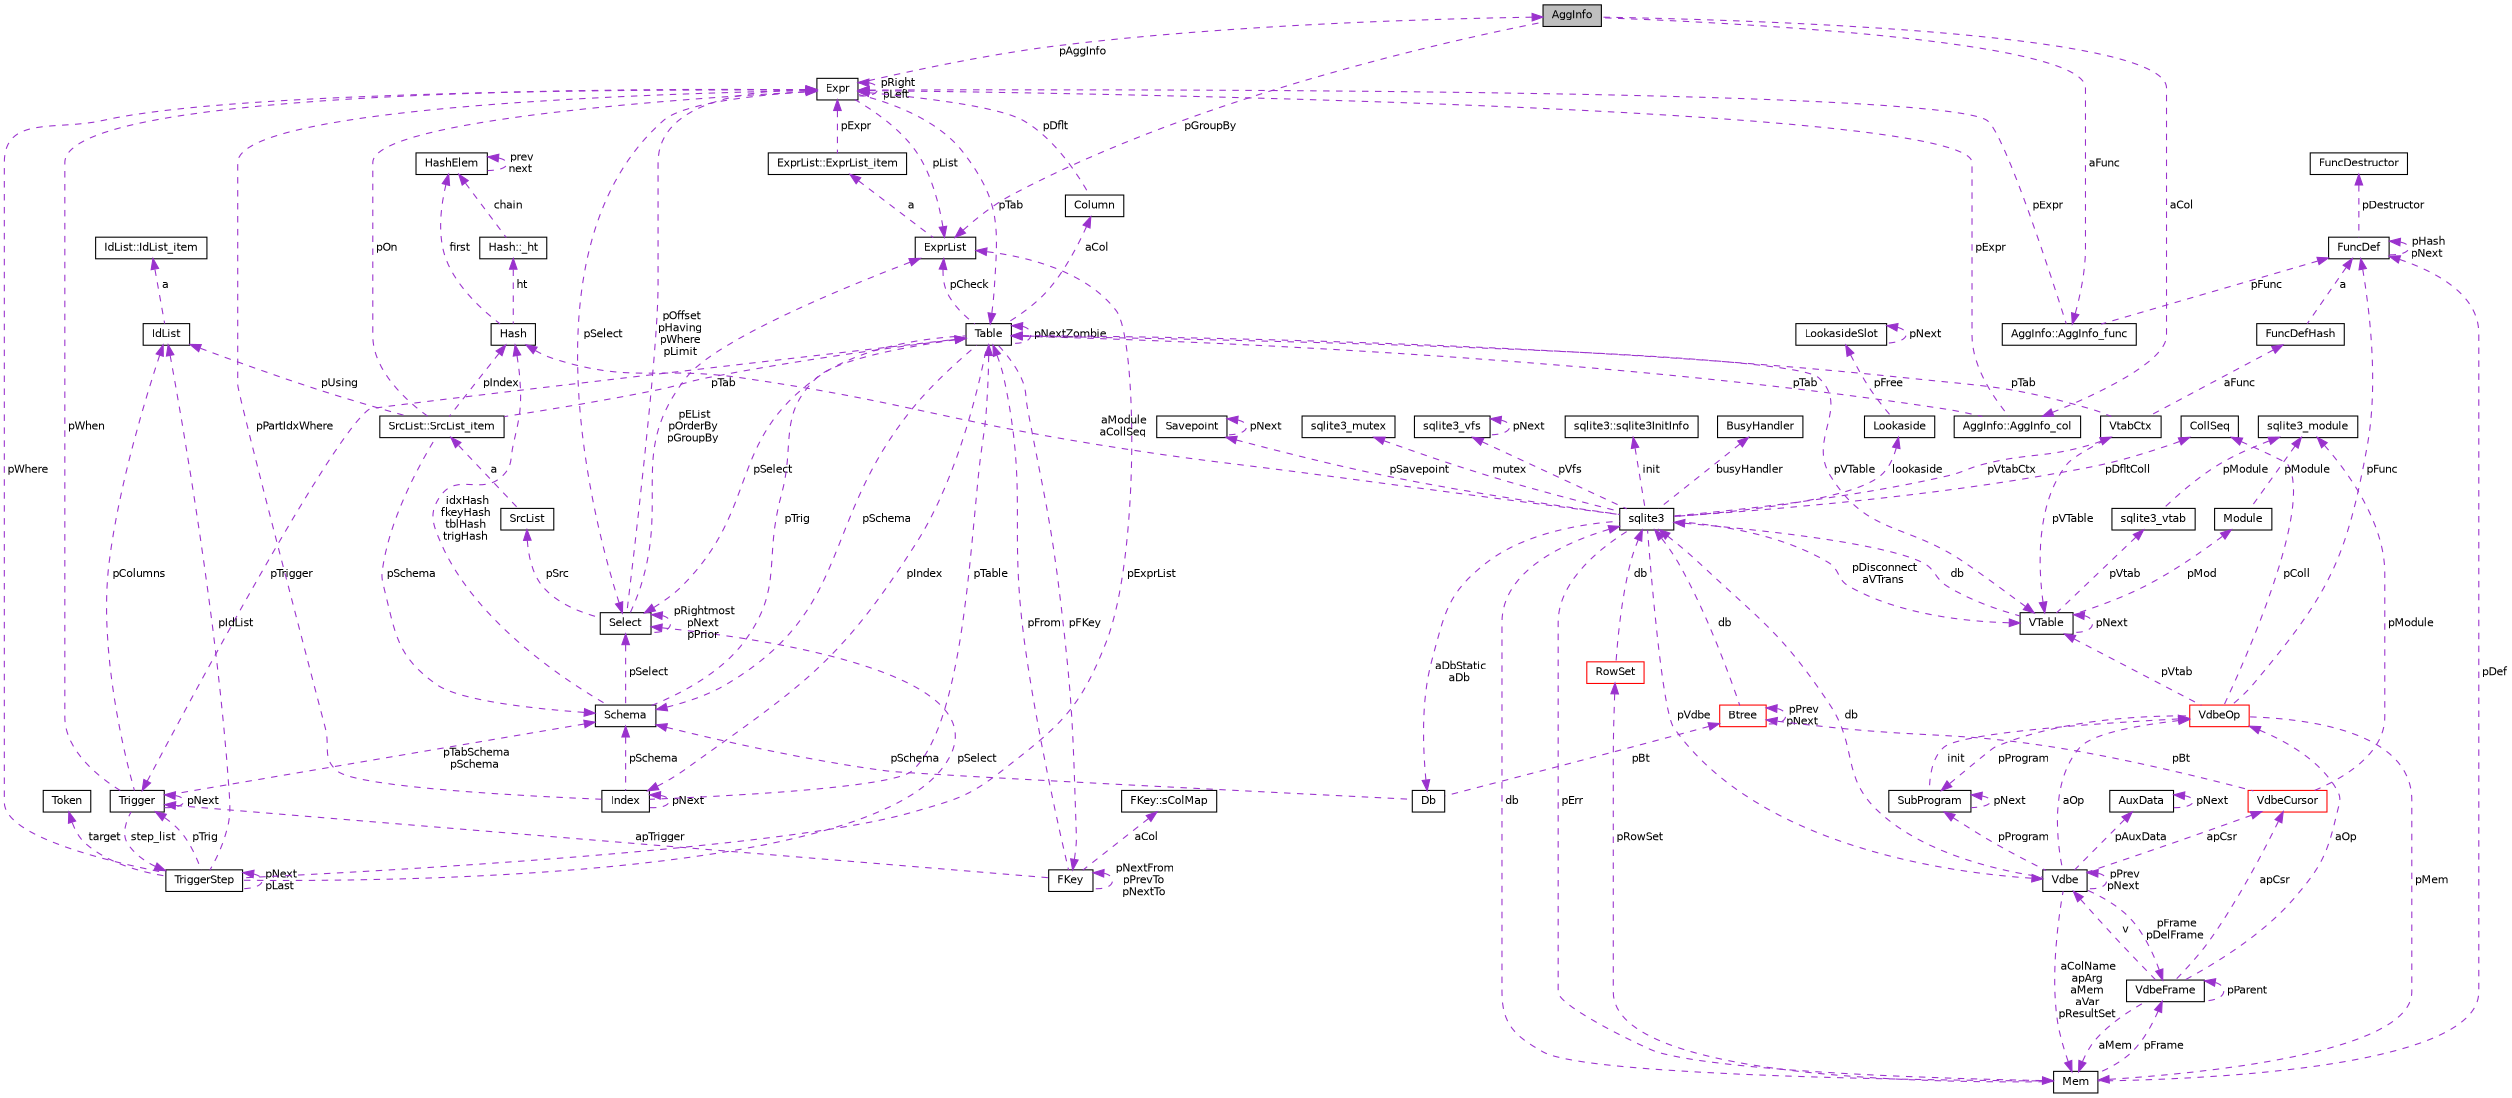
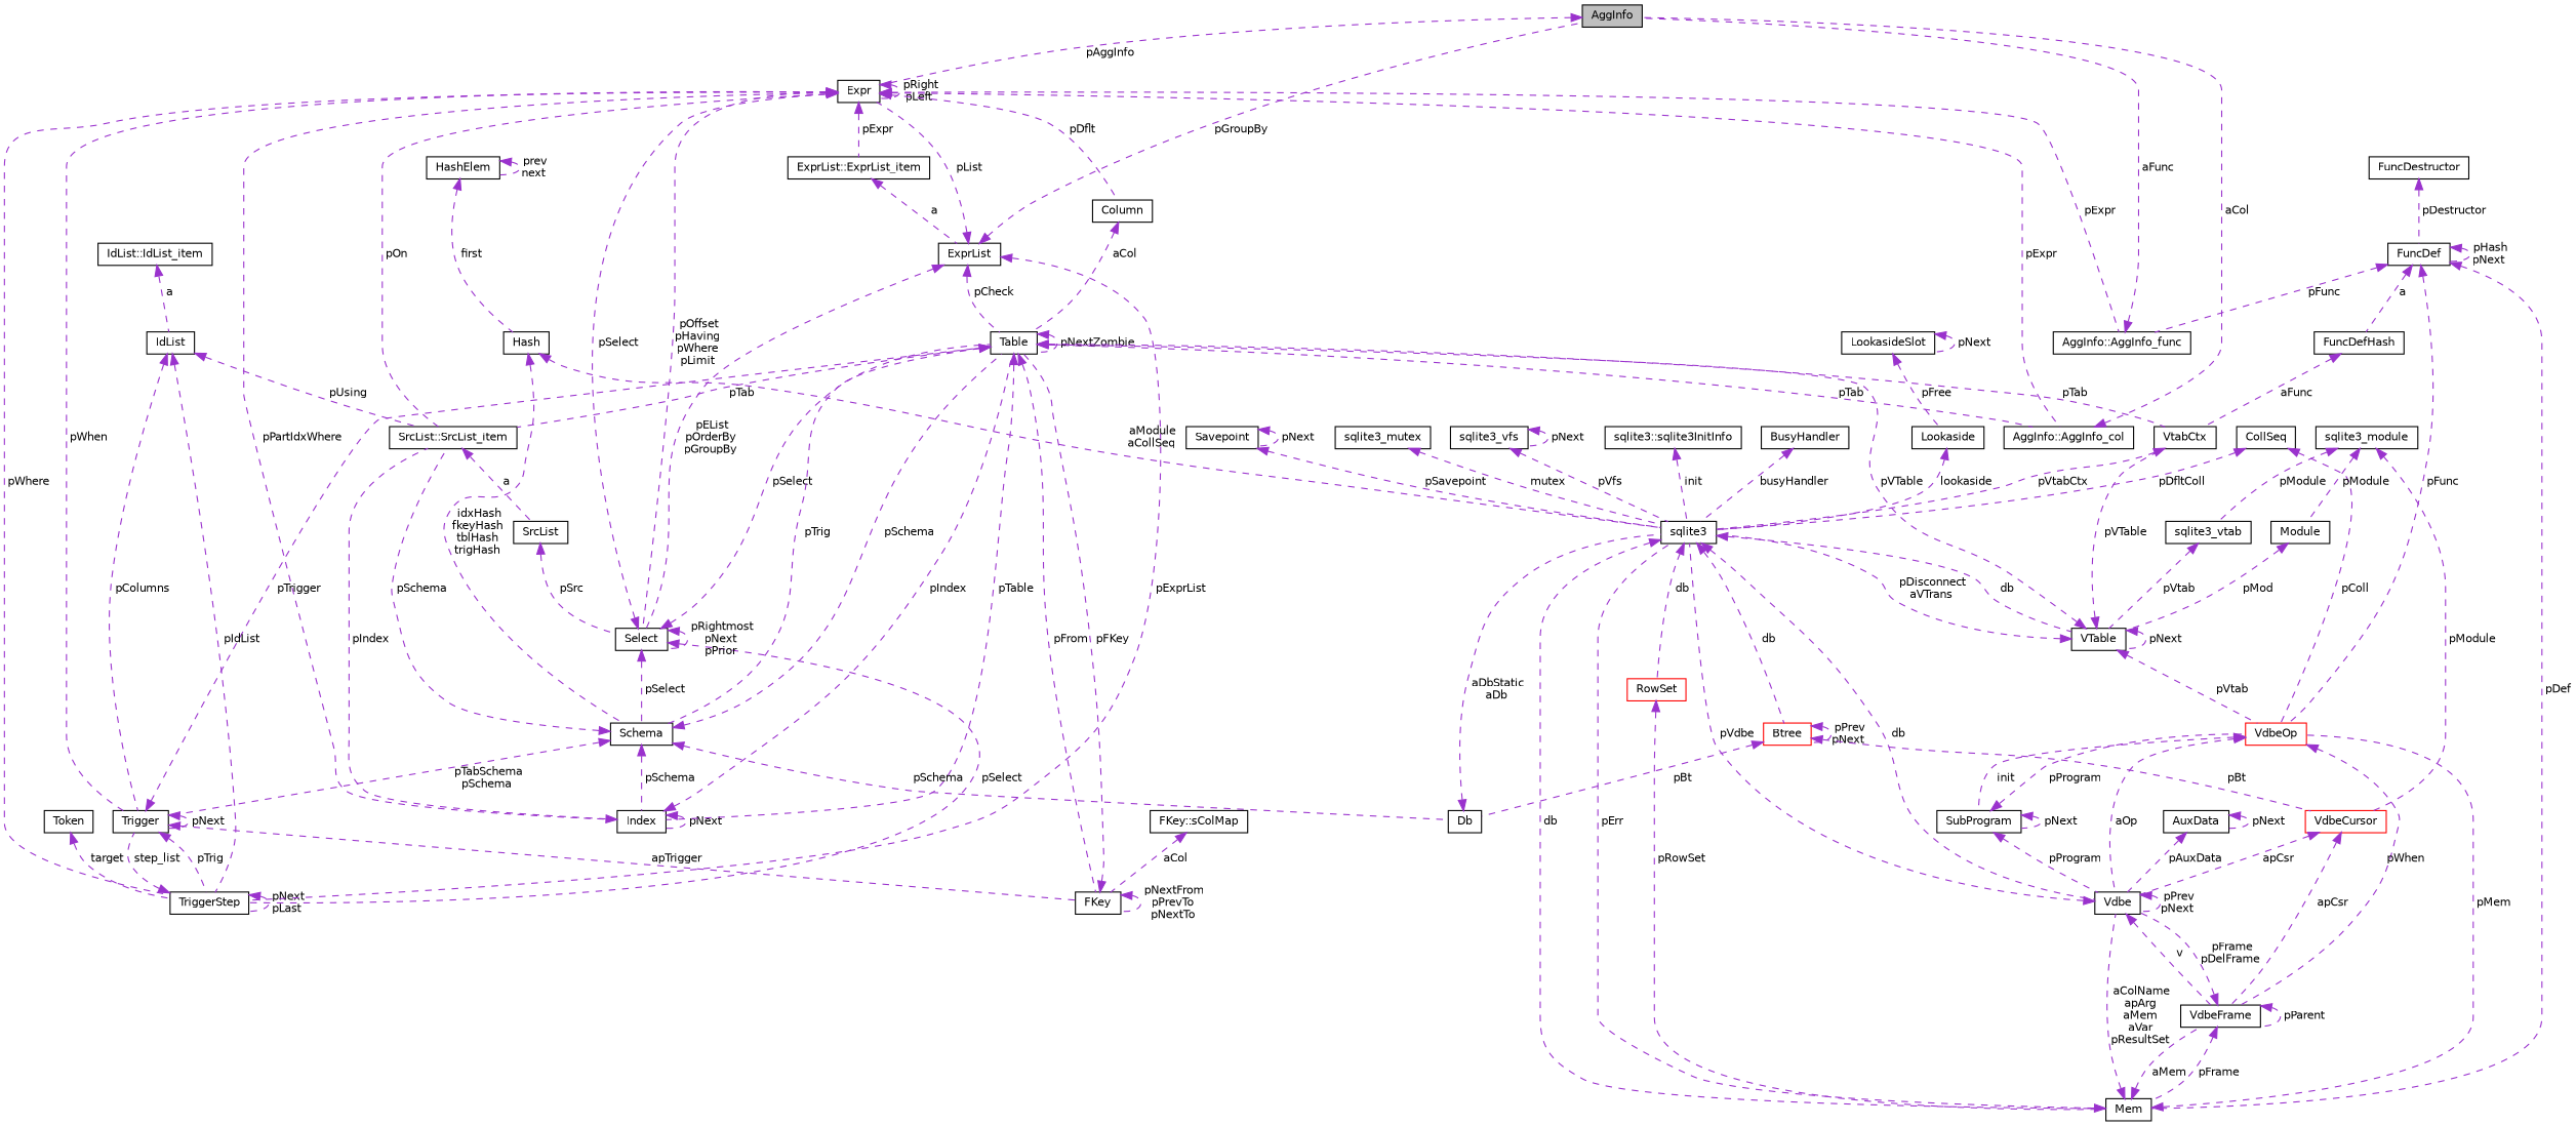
  digraph {
    node [color=black fillcolor=white fontname=Helvetica fontsize=10 shape=record style=filled]
    edge [color=darkorchid3 dir=back fontname=Helvetica fontsize=10 labelfontname=Helvetica labelfontsize=10 style=dashed]
    n1 [fillcolor=grey75 fontcolor=black height=0.2 label=AggInfo width=0.4]
    n2 [height=0.2 label=Expr width=0.4]
    n3 [height=0.2 label="AggInfo::AggInfo_col" width=0.4]
    n4 [height=0.2 label=Column width=0.4]
    n5 [height=0.2 label=Trigger width=0.4]
    n6 [height=0.2 label=TriggerStep width=0.4]
    n7 [height=0.2 label=Select width=0.4]
    n8 [height=0.2 label="SrcList::SrcList_item" width=0.4]
    n9 [height=0.2 label=Index width=0.4]
    n10 [height=0.2 label="ExprList::ExprList_item" width=0.4]
    n11 [height=0.2 label="AggInfo::AggInfo_func" width=0.4]
    n12 [height=0.2 label=Table width=0.4]
    n13 [height=0.2 label=FKey width=0.4]
    n14 [height=0.2 label=Schema width=0.4]
    n15 [height=0.2 label=SrcList width=0.4]
    n16 [height=0.2 label=ExprList width=0.4]
    n17 [height=0.2 label=VtabCtx width=0.4]
    n18 [height=0.2 label=Db width=0.4]
    n19 [height=0.2 label=sqlite3 width=0.4]
    n20 [height=0.2 label=Hash width=0.4]
    n21 [height=0.2 label=VTable width=0.4]
    n22 [height=0.2 label=Mem width=0.4]
    n23 [height=0.2 label=Vdbe width=0.4]
    n24 [color=red height=0.2 label=Btree width=0.4]
    n25 [color=red height=0.2 label=RowSet width=0.4]
-   n26 [height=0.2 label="Hash::_ht" width=0.4]
    n27 [height=0.2 label=HashElem width=0.4]
    n28 [height=0.2 label="FKey::sColMap" width=0.4]
    n29 [height=0.2 label=Token width=0.4]
    n30 [height=0.2 label=IdList width=0.4]
    n31 [height=0.2 label="IdList::IdList_item" width=0.4]
    n32 [color=red height=0.2 label=VdbeOp width=0.4]
    n33 [height=0.2 label=VdbeFrame width=0.4]
    n34 [height=0.2 label=SubProgram width=0.4]
    n35 [color=red height=0.2 label=VdbeCursor width=0.4]
    n36 [height=0.2 label=AuxData width=0.4]
    n37 [height=0.2 label=CollSeq width=0.4]
    n38 [height=0.2 label=FuncDef width=0.4]
    n39 [height=0.2 label=FuncDefHash width=0.4]
    n40 [height=0.2 label=FuncDestructor width=0.4]
    n41 [height=0.2 label=sqlite3_module width=0.4]
    n42 [height=0.2 label=Module width=0.4]
    n43 [height=0.2 label=sqlite3_vtab width=0.4]
    n44 [height=0.2 label=Savepoint width=0.4]
    n45 [height=0.2 label=Lookaside width=0.4]
    n46 [height=0.2 label=LookasideSlot width=0.4]
    n47 [height=0.2 label=sqlite3_mutex width=0.4]
    n48 [height=0.2 label=sqlite3_vfs width=0.4]
    n49 [height=0.2 label="sqlite3::sqlite3InitInfo" width=0.4]
    n50 [height=0.2 label=BusyHandler width=0.4]
    n1 -> n2 [label=" pAggInfo"]
    n2 -> n2 [label=" pRight\npLeft"]
    n2 -> n3 [label=" pExpr"]
    n2 -> n4 [label=" pDflt"]
    n2 -> n5 [label=" pWhen"]
    n2 -> n6 [label=" pWhere"]
    n2 -> n7 [label=" pOffset\npHaving\npWhere\npLimit"]
    n2 -> n8 [label=" pOn"]
    n2 -> n9 [label=" pPartIdxWhere"]
    n2 -> n10 [label=" pExpr"]
    n2 -> n11 [label=" pExpr"]
    n3 -> n1 [label=" aCol"]
    n4 -> n12 [label=" aCol"]
    n5 -> n5 [label=" pNext"]
    n5 -> n6 [label=" pTrig"]
    n5 -> n12 [label=" pTrigger"]
    n5 -> n13 [label=" apTrigger"]
    n6 -> n5 [label=" step_list"]
    n6 -> n6 [label=" pNext\npLast"]
    n7 -> n2 [label=" pSelect"]
    n7 -> n6 [label=" pSelect"]
    n7 -> n7 [label=" pRightmost\npNext\npPrior"]
    n7 -> n12 [label=" pSelect"]
    n7 -> n14 [label=" pSelect"]
    n8 -> n15 [label=" a"]
-   n20 -> n8 [label=" pIndex"]
+   n9 -> n8 [label=" pIndex"]
    n9 -> n9 [label=" pNext"]
    n9 -> n12 [label=" pIndex"]
    n10 -> n16 [label=" a"]
    n11 -> n1 [label=" aFunc"]
-   n12 -> n2 [label=" pTab"]
    n12 -> n3 [label=" pTab"]
    n12 -> n8 [label=" pTab"]
    n12 -> n9 [label=" pTable"]
    n12 -> n12 [label=" pNextZombie"]
    n12 -> n13 [label=" pFrom"]
    n12 -> n14 [label=" pTrig"]
    n12 -> n17 [label=" pTab"]
    n13 -> n12 [label=" pFKey"]
    n13 -> n13 [label=" pNextFrom\npPrevTo\npNextTo"]
    n14 -> n5 [label=" pTabSchema\npSchema"]
    n14 -> n8 [label=" pSchema"]
    n14 -> n9 [label=" pSchema"]
    n14 -> n12 [label=" pSchema"]
    n14 -> n18 [label=" pSchema"]
    n15 -> n7 [label=" pSrc"]
    n16 -> n1 [label=" pGroupBy"]
    n16 -> n2 [label=" pList"]
    n16 -> n6 [label=" pExprList"]
    n16 -> n7 [label=" pEList\npOrderBy\npGroupBy"]
    n16 -> n12 [label=" pCheck"]
    n17 -> n19 [label=" pVtabCtx"]
    n18 -> n19 [label=" aDbStatic\naDb"]
    n19 -> n21 [label=" db"]
    n19 -> n22 [label=" db"]
    n19 -> n23 [label=" db"]
    n19 -> n24 [label=" db"]
    n19 -> n25 [label=" db"]
    n20 -> n14 [label=" idxHash\nfkeyHash\ntblHash\ntrigHash"]
    n20 -> n19 [label=" aModule\naCollSeq"]
    n21 -> n12 [label=" pVTable"]
    n21 -> n17 [label=" pVTable"]
    n21 -> n19 [label=" pDisconnect\naVTrans"]
    n21 -> n21 [label=" pNext"]
    n21 -> n32 [label=" pVtab"]
    n22 -> n19 [label=" pErr"]
    n22 -> n23 [label=" aColName\napArg\naMem\naVar\npResultSet"]
    n22 -> n32 [label=" pMem"]
    n22 -> n33 [label=" aMem"]
    n23 -> n19 [label=" pVdbe"]
    n23 -> n23 [label=" pPrev\npNext"]
    n23 -> n33 [label=" v"]
    n24 -> n18 [label=" pBt"]
    n24 -> n24 [label=" pPrev\npNext"]
    n24 -> n35 [label=" pBt"]
    n25 -> n22 [label=" pRowSet"]
-   n26 -> n20 [label=" ht"]
    n27 -> n20 [label=" first"]
-   n27 -> n26 [label=" chain"]
    n27 -> n27 [label=" prev\nnext"]
    n28 -> n13 [label=" aCol"]
    n29 -> n6 [label=" target"]
    n30 -> n5 [label=" pColumns"]
    n30 -> n6 [label=" pIdList"]
    n30 -> n8 [label=" pUsing"]
    n31 -> n30 [label=" a"]
    n32 -> n23 [label=" aOp"]
-   n32 -> n33 [label=" aOp"]
+   n32 -> n33 [label=" pWhen"]
    n32 -> n34 [label=" init"]
    n33 -> n22 [label=" pFrame"]
    n33 -> n23 [label=" pFrame\npDelFrame"]
    n33 -> n33 [label=" pParent"]
    n34 -> n23 [label=" pProgram"]
    n34 -> n32 [label=" pProgram"]
    n34 -> n34 [label=" pNext"]
    n35 -> n23 [label=" apCsr"]
    n35 -> n33 [label=" apCsr"]
    n36 -> n23 [label=" pAuxData"]
    n36 -> n36 [label=" pNext"]
    n37 -> n19 [label=" pDfltColl"]
    n37 -> n32 [label=" pColl"]
    n38 -> n11 [label=" pFunc"]
    n38 -> n22 [label=" pDef"]
    n38 -> n32 [label=" pFunc"]
    n38 -> n38 [label=" pHash\npNext"]
    n38 -> n39 [label=" a"]
    n39 -> n17 [label=" aFunc"]
    n40 -> n38 [label=" pDestructor"]
    n41 -> n35 [label=" pModule"]
    n41 -> n42 [label=" pModule"]
    n41 -> n43 [label=" pModule"]
    n42 -> n21 [label=" pMod"]
    n43 -> n21 [label=" pVtab"]
    n44 -> n19 [label=" pSavepoint"]
    n44 -> n44 [label=" pNext"]
    n45 -> n19 [label=" lookaside"]
    n46 -> n45 [label=" pFree"]
    n46 -> n46 [label=" pNext"]
    n47 -> n19 [label=" mutex"]
    n48 -> n19 [label=" pVfs"]
    n48 -> n48 [label=" pNext"]
    n49 -> n19 [label=" init"]
    n50 -> n19 [label=" busyHandler"]
  }
